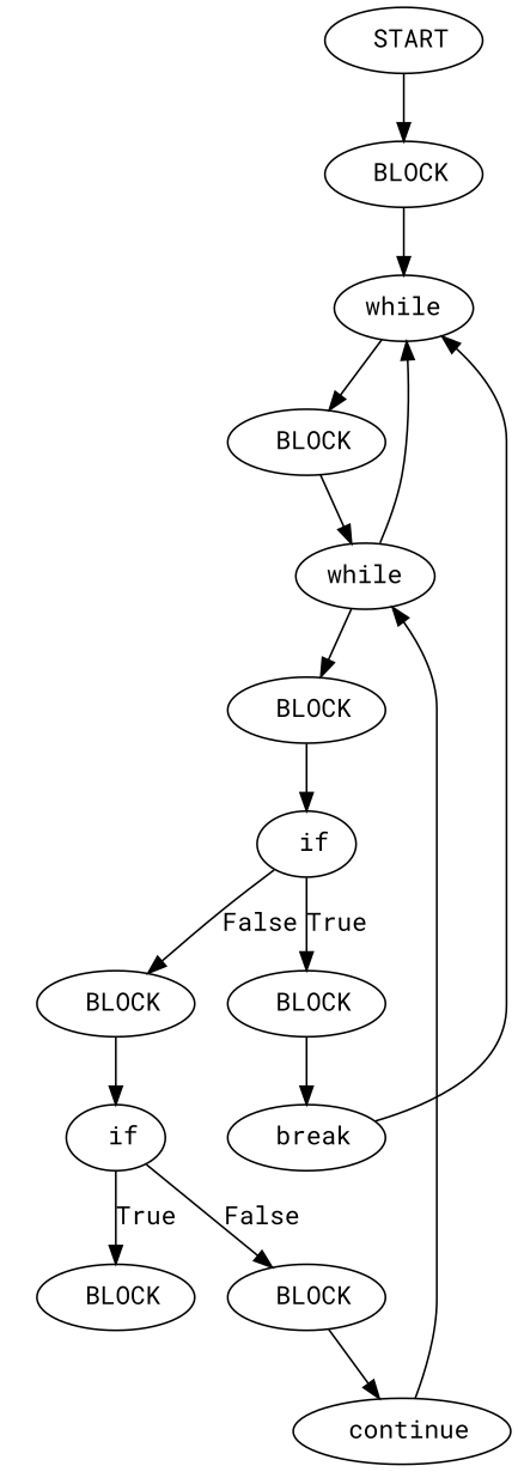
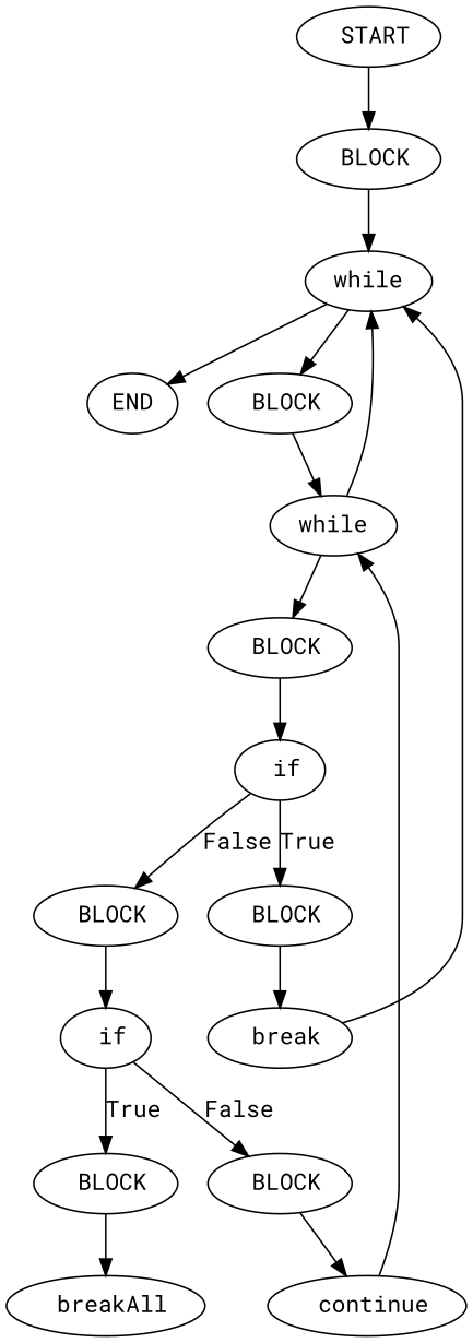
  digraph {
    fontname="Roboto Mono"
    node [fontname="Roboto Mono"]
    edge [color=black fontname="Roboto Mono"]
    n1 [label=" START"]
    n2 [label=" BLOCK"]
    n3 [label=while]
+   n4 [label=END]
    n5 [label=" BLOCK"]
    n6 [label=while]
    n7 [label=" BLOCK"]
    n8 [label=" if"]
    n9 [label=" BLOCK"]
    n10 [label=" BLOCK"]
    n11 [label=" break"]
    n12 [label=" if"]
    n13 [label=" BLOCK"]
    n14 [label=" BLOCK"]
+   n15 [label=" breakAll"]
    n16 [label=" continue"]
    n1 -> n2
    n2 -> n3
+   n3 -> n4
    n3 -> n5
    n5 -> n6
    n6 -> n3
    n6 -> n7
    n7 -> n8
    n8 -> n9 [label=True]
    n8 -> n10 [label=False]
    n9 -> n11
    n10 -> n12
    n11 -> n3
    n12 -> n13 [label=True]
    n12 -> n14 [label=False]
+   n13 -> n15
    n14 -> n16
    n16 -> n6
  }
